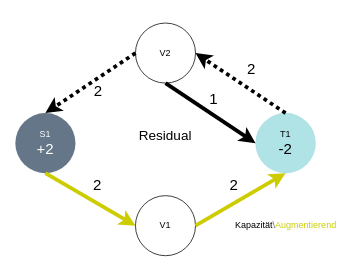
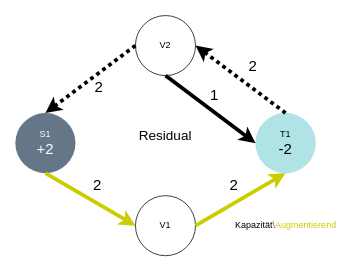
  <mxCell id="0" />
  <mxCell id="1" parent="0" />
  <mxCell id="2" value="&lt;font color=&quot;#000000&quot;&gt;Kapazität&lt;/font&gt;\&lt;font color=&quot;#cccc00&quot;&gt;Augmentierend&lt;/font&gt;" style="text;html=1;align=center;verticalAlign=middle;resizable=0;points=[];autosize=1;strokeColor=none;fillColor=none;fontColor=#666666;" parent="1" vertex="1"><mxGeometry x="305" y="290" width="150" height="20" as="geometry" /></mxCell>
- <mxCell id="3" value="V2" style="ellipse;whiteSpace=wrap;html=1;aspect=fixed;" vertex="1" parent="1"><mxGeometry x="180" y="30" width="80" height="80" as="geometry" /></mxCell>
+ <mxCell id="3" value="V2" style="ellipse;whiteSpace=wrap;html=1;aspect=fixed;" vertex="1" parent="1"><mxGeometry x="180" y="20" width="80" height="80" as="geometry" /></mxCell>
  <mxCell id="4" value="&lt;div&gt;T1&lt;br&gt;&lt;/div&gt;&lt;div style=&quot;font-size: 20px;&quot;&gt;-&lt;font style=&quot;font-size: 20px;&quot;&gt;2&lt;/font&gt;&lt;br&gt;&lt;/div&gt;" style="ellipse;whiteSpace=wrap;html=1;aspect=fixed;strokeWidth=0;fillColor=#b0e3e6;strokeColor=#0e8088;" vertex="1" parent="1"><mxGeometry x="340" y="150" width="80" height="80" as="geometry" /></mxCell>
  <mxCell id="5" value="&lt;div&gt;S1&lt;/div&gt;&lt;font style=&quot;font-size: 20px;&quot;&gt;+2&lt;/font&gt;" style="ellipse;whiteSpace=wrap;html=1;aspect=fixed;strokeWidth=0;fillColor=#647687;strokeColor=#314354;fontColor=#ffffff;" vertex="1" parent="1"><mxGeometry x="20" y="150" width="80" height="80" as="geometry" /></mxCell>
  <mxCell id="6" value="2" style="endArrow=classic;html=1;rounded=0;sketch=0;fontSize=20;strokeColor=#CCCC00;strokeWidth=5;jumpStyle=none;entryX=0;entryY=0.5;entryDx=0;entryDy=0;exitX=0.5;exitY=1;exitDx=0;exitDy=0;" edge="1" parent="1" source="5" target="7"><mxGeometry x="-0.038" y="22" width="50" height="50" relative="1" as="geometry"><mxPoint x="130" y="410" as="sourcePoint" /><mxPoint x="180" y="360" as="targetPoint" /><mxPoint as="offset" /></mxGeometry></mxCell>
  <mxCell id="7" value="V1" style="ellipse;whiteSpace=wrap;html=1;aspect=fixed;strokeWidth=1;" vertex="1" parent="1"><mxGeometry x="180" y="260" width="80" height="80" as="geometry" /></mxCell>
  <mxCell id="8" value="2" style="endArrow=classic;html=1;rounded=0;sketch=0;fontSize=20;strokeColor=default;strokeWidth=5;jumpStyle=none;entryX=1;entryY=0.5;entryDx=0;entryDy=0;exitX=0.5;exitY=0;exitDx=0;exitDy=0;dashed=1;dashPattern=1 1;" edge="1" parent="1" source="4" target="3"><mxGeometry x="-0.008" y="-24" width="50" height="50" relative="1" as="geometry"><mxPoint x="370" y="100" as="sourcePoint" /><mxPoint x="250" y="180" as="targetPoint" /><Array as="points" /><mxPoint x="1" as="offset" /></mxGeometry></mxCell>
  <mxCell id="9" value="2" style="endArrow=classic;html=1;rounded=0;sketch=0;fontSize=20;strokeColor=#CCCC00;strokeWidth=5;jumpStyle=none;entryX=0.5;entryY=1;entryDx=0;entryDy=0;exitX=1;exitY=0.5;exitDx=0;exitDy=0;" edge="1" parent="1" source="7" target="4"><mxGeometry x="0.038" y="22" width="50" height="50" relative="1" as="geometry"><mxPoint x="320" y="250" as="sourcePoint" /><mxPoint x="440" y="340" as="targetPoint" /><mxPoint as="offset" /></mxGeometry></mxCell>
  <mxCell id="10" value="2" style="endArrow=classic;html=1;rounded=0;sketch=0;fontSize=20;strokeColor=default;strokeWidth=5;jumpStyle=none;entryX=0.5;entryY=0;entryDx=0;entryDy=0;exitX=0;exitY=0.5;exitDx=0;exitDy=0;dashed=1;dashPattern=1 1;" edge="1" parent="1" source="3" target="5"><mxGeometry x="-0.038" y="14" width="50" height="50" relative="1" as="geometry"><mxPoint x="160" y="130" as="sourcePoint" /><mxPoint x="40" y="50" as="targetPoint" /><Array as="points" /><mxPoint as="offset" /></mxGeometry></mxCell>
  <mxCell id="11" value="Residual" style="text;html=1;strokeColor=none;fillColor=none;align=center;verticalAlign=middle;whiteSpace=wrap;rounded=0;fontSize=18;fontColor=#000000;" vertex="1" parent="1"><mxGeometry x="190" y="165" width="60" height="30" as="geometry" /></mxCell>
  <mxCell id="12" value="1" style="endArrow=classic;html=1;rounded=0;sketch=0;fontSize=20;strokeColor=default;strokeWidth=5;jumpStyle=none;entryX=0;entryY=0.5;entryDx=0;entryDy=0;exitX=0.5;exitY=1;exitDx=0;exitDy=0;" edge="1" parent="1" source="3" target="4"><mxGeometry x="-0.108" y="19" width="50" height="50" relative="1" as="geometry"><mxPoint x="214" y="115" as="sourcePoint" /><mxPoint x="334" y="195" as="targetPoint" /><mxPoint as="offset" /></mxGeometry></mxCell>
